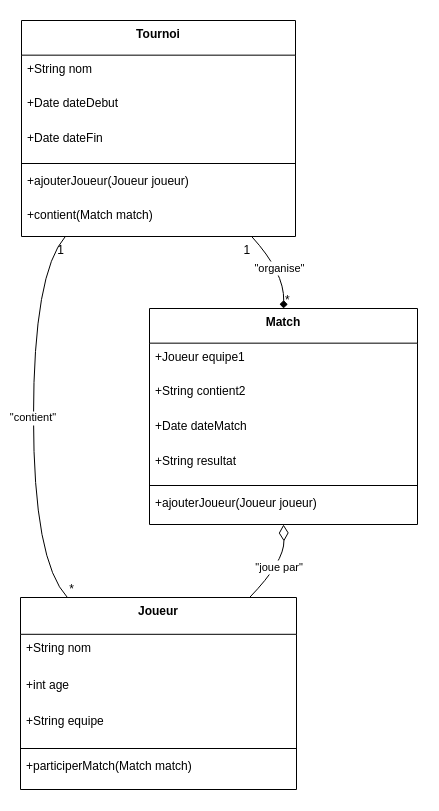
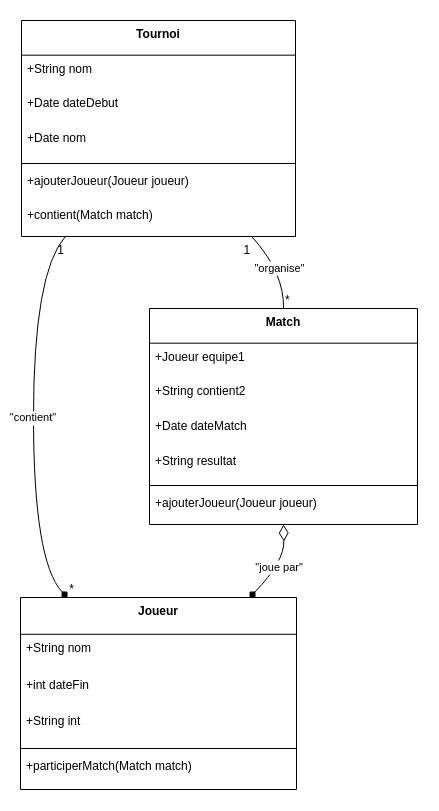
  <mxCell id="0" />
  <mxCell id="1" parent="0" />
  <mxCell id="2" value="Tournoi" style="swimlane;fontStyle=1;align=center;verticalAlign=top;childLayout=stackLayout;horizontal=1;startSize=34.667;horizontalStack=0;resizeParent=1;resizeParentMax=0;resizeLast=0;collapsible=0;marginBottom=0;" parent="1" vertex="1"><mxGeometry x="21" y="20" width="274" height="216" as="geometry" /></mxCell>
  <mxCell id="3" value="+String nom" style="text;strokeColor=none;fillColor=none;align=left;verticalAlign=top;spacingLeft=4;spacingRight=4;overflow=hidden;rotatable=0;points=[[0,0.5],[1,0.5]];portConstraint=eastwest;" parent="2" vertex="1"><mxGeometry y="35" width="274" height="35" as="geometry" /></mxCell>
  <mxCell id="4" value="+Date dateDebut" style="text;strokeColor=none;fillColor=none;align=left;verticalAlign=top;spacingLeft=4;spacingRight=4;overflow=hidden;rotatable=0;points=[[0,0.5],[1,0.5]];portConstraint=eastwest;" parent="2" vertex="1"><mxGeometry y="69" width="274" height="35" as="geometry" /></mxCell>
- <mxCell id="5" value="+Date dateFin" style="text;strokeColor=none;fillColor=none;align=left;verticalAlign=top;spacingLeft=4;spacingRight=4;overflow=hidden;rotatable=0;points=[[0,0.5],[1,0.5]];portConstraint=eastwest;" parent="2" vertex="1"><mxGeometry y="104" width="274" height="35" as="geometry" /></mxCell>
+ <mxCell id="5" value="+Date nom" style="text;strokeColor=none;fillColor=none;align=left;verticalAlign=top;spacingLeft=4;spacingRight=4;overflow=hidden;rotatable=0;points=[[0,0.5],[1,0.5]];portConstraint=eastwest;" parent="2" vertex="1"><mxGeometry y="104" width="274" height="35" as="geometry" /></mxCell>
  <mxCell id="6" style="line;strokeWidth=1;fillColor=none;align=left;verticalAlign=middle;spacingTop=-1;spacingLeft=3;spacingRight=3;rotatable=0;labelPosition=right;points=[];portConstraint=eastwest;strokeColor=inherit;" parent="2" vertex="1"><mxGeometry y="139" width="274" height="8" as="geometry" /></mxCell>
  <mxCell id="7" value="+ajouterJoueur(Joueur joueur)" style="text;strokeColor=none;fillColor=none;align=left;verticalAlign=top;spacingLeft=4;spacingRight=4;overflow=hidden;rotatable=0;points=[[0,0.5],[1,0.5]];portConstraint=eastwest;" parent="2" vertex="1"><mxGeometry y="147" width="274" height="35" as="geometry" /></mxCell>
  <mxCell id="8" value="+contient(Match match)" style="text;strokeColor=none;fillColor=none;align=left;verticalAlign=top;spacingLeft=4;spacingRight=4;overflow=hidden;rotatable=0;points=[[0,0.5],[1,0.5]];portConstraint=eastwest;" parent="2" vertex="1"><mxGeometry y="181" width="274" height="35" as="geometry" /></mxCell>
  <mxCell id="9" value="Joueur" style="swimlane;fontStyle=1;align=center;verticalAlign=top;childLayout=stackLayout;horizontal=1;startSize=36.8;horizontalStack=0;resizeParent=1;resizeParentMax=0;resizeLast=0;collapsible=0;marginBottom=0;" parent="1" vertex="1"><mxGeometry x="20" y="597" width="276" height="192" as="geometry" /></mxCell>
  <mxCell id="10" value="+String nom" style="text;strokeColor=none;fillColor=none;align=left;verticalAlign=top;spacingLeft=4;spacingRight=4;overflow=hidden;rotatable=0;points=[[0,0.5],[1,0.5]];portConstraint=eastwest;" parent="9" vertex="1"><mxGeometry y="37" width="276" height="37" as="geometry" /></mxCell>
- <mxCell id="11" value="+int age" style="text;strokeColor=none;fillColor=none;align=left;verticalAlign=top;spacingLeft=4;spacingRight=4;overflow=hidden;rotatable=0;points=[[0,0.5],[1,0.5]];portConstraint=eastwest;" parent="9" vertex="1"><mxGeometry y="74" width="276" height="37" as="geometry" /></mxCell>
- <mxCell id="12" value="+String equipe" style="text;strokeColor=none;fillColor=none;align=left;verticalAlign=top;spacingLeft=4;spacingRight=4;overflow=hidden;rotatable=0;points=[[0,0.5],[1,0.5]];portConstraint=eastwest;" parent="9" vertex="1"><mxGeometry y="110" width="276" height="37" as="geometry" /></mxCell>
+ <mxCell id="11" value="+int dateFin" style="text;strokeColor=none;fillColor=none;align=left;verticalAlign=top;spacingLeft=4;spacingRight=4;overflow=hidden;rotatable=0;points=[[0,0.5],[1,0.5]];portConstraint=eastwest;" parent="9" vertex="1"><mxGeometry y="74" width="276" height="37" as="geometry" /></mxCell>
+ <mxCell id="12" value="+String int" style="text;strokeColor=none;fillColor=none;align=left;verticalAlign=top;spacingLeft=4;spacingRight=4;overflow=hidden;rotatable=0;points=[[0,0.5],[1,0.5]];portConstraint=eastwest;" parent="9" vertex="1"><mxGeometry y="110" width="276" height="37" as="geometry" /></mxCell>
  <mxCell id="13" style="line;strokeWidth=1;fillColor=none;align=left;verticalAlign=middle;spacingTop=-1;spacingLeft=3;spacingRight=3;rotatable=0;labelPosition=right;points=[];portConstraint=eastwest;strokeColor=inherit;" parent="9" vertex="1"><mxGeometry y="147" width="276" height="8" as="geometry" /></mxCell>
  <mxCell id="14" value="+participerMatch(Match match)" style="text;strokeColor=none;fillColor=none;align=left;verticalAlign=top;spacingLeft=4;spacingRight=4;overflow=hidden;rotatable=0;points=[[0,0.5],[1,0.5]];portConstraint=eastwest;" parent="9" vertex="1"><mxGeometry y="155" width="276" height="37" as="geometry" /></mxCell>
  <mxCell id="15" value="Match" style="swimlane;fontStyle=1;align=center;verticalAlign=top;childLayout=stackLayout;horizontal=1;startSize=34.667;horizontalStack=0;resizeParent=1;resizeParentMax=0;resizeLast=0;collapsible=0;marginBottom=0;" parent="1" vertex="1"><mxGeometry x="149" y="308" width="268" height="216" as="geometry" /></mxCell>
  <mxCell id="16" value="+Joueur equipe1" style="text;strokeColor=none;fillColor=none;align=left;verticalAlign=top;spacingLeft=4;spacingRight=4;overflow=hidden;rotatable=0;points=[[0,0.5],[1,0.5]];portConstraint=eastwest;" parent="15" vertex="1"><mxGeometry y="35" width="268" height="35" as="geometry" /></mxCell>
  <mxCell id="17" value="+String contient2" style="text;strokeColor=none;fillColor=none;align=left;verticalAlign=top;spacingLeft=4;spacingRight=4;overflow=hidden;rotatable=0;points=[[0,0.5],[1,0.5]];portConstraint=eastwest;" parent="15" vertex="1"><mxGeometry y="69" width="268" height="35" as="geometry" /></mxCell>
  <mxCell id="18" value="+Date dateMatch" style="text;strokeColor=none;fillColor=none;align=left;verticalAlign=top;spacingLeft=4;spacingRight=4;overflow=hidden;rotatable=0;points=[[0,0.5],[1,0.5]];portConstraint=eastwest;" parent="15" vertex="1"><mxGeometry y="104" width="268" height="35" as="geometry" /></mxCell>
  <mxCell id="19" value="+String resultat" style="text;strokeColor=none;fillColor=none;align=left;verticalAlign=top;spacingLeft=4;spacingRight=4;overflow=hidden;rotatable=0;points=[[0,0.5],[1,0.5]];portConstraint=eastwest;" parent="15" vertex="1"><mxGeometry y="139" width="268" height="35" as="geometry" /></mxCell>
  <mxCell id="20" style="line;strokeWidth=1;fillColor=none;align=left;verticalAlign=middle;spacingTop=-1;spacingLeft=3;spacingRight=3;rotatable=0;labelPosition=right;points=[];portConstraint=eastwest;strokeColor=inherit;" parent="15" vertex="1"><mxGeometry y="173" width="268" height="8" as="geometry" /></mxCell>
  <mxCell id="21" value="+ajouterJoueur(Joueur joueur)" style="text;strokeColor=none;fillColor=none;align=left;verticalAlign=top;spacingLeft=4;spacingRight=4;overflow=hidden;rotatable=0;points=[[0,0.5],[1,0.5]];portConstraint=eastwest;" parent="15" vertex="1"><mxGeometry y="181" width="268" height="35" as="geometry" /></mxCell>
- <mxCell id="22" value="&quot;contient&quot;" style="curved=1;startArrow=none;endArrow=none;exitX=0.16;exitY=1;entryX=0.17;entryY=0;" parent="1" source="2" target="9" edge="1"><mxGeometry relative="1" as="geometry"><Array as="points"><mxPoint x="33" y="272" /><mxPoint x="33" y="561" /></Array></mxGeometry></mxCell>
+ <mxCell id="22" value="&quot;contient&quot;" style="curved=1;startArrow=none;endArrow=diamond;exitX=0.16;exitY=1;entryX=0.17;entryY=0;" parent="1" source="2" target="9" edge="1"><mxGeometry relative="1" as="geometry"><Array as="points"><mxPoint x="33" y="272" /><mxPoint x="33" y="561" /></Array></mxGeometry></mxCell>
  <mxCell id="23" value="1" style="edgeLabel;resizable=0;labelBackgroundColor=none;fontSize=12;align=right;verticalAlign=top;" parent="22" vertex="1"><mxGeometry x="-1" relative="1" as="geometry" /></mxCell>
  <mxCell id="24" value="*" style="edgeLabel;resizable=0;labelBackgroundColor=none;fontSize=12;align=left;verticalAlign=bottom;" parent="22" vertex="1"><mxGeometry x="1" relative="1" as="geometry" /></mxCell>
- <mxCell id="25" value="&quot;organise&quot;" style="curved=1;startArrow=none;endArrow=diamond;exitX=0.84;exitY=1;entryX=0.5;entryY=0;" parent="1" source="2" target="15" edge="1"><mxGeometry relative="1" as="geometry"><Array as="points"><mxPoint x="284" y="272" /></Array></mxGeometry></mxCell>
+ <mxCell id="25" value="&quot;organise&quot;" style="curved=1;startArrow=none;endArrow=none;exitX=0.84;exitY=1;entryX=0.5;entryY=0;" parent="1" source="2" target="15" edge="1"><mxGeometry relative="1" as="geometry"><Array as="points"><mxPoint x="284" y="272" /></Array></mxGeometry></mxCell>
  <mxCell id="26" value="1" style="edgeLabel;resizable=0;labelBackgroundColor=none;fontSize=12;align=right;verticalAlign=top;" parent="25" vertex="1"><mxGeometry x="-1" relative="1" as="geometry" /></mxCell>
  <mxCell id="27" value="*" style="edgeLabel;resizable=0;labelBackgroundColor=none;fontSize=12;align=left;verticalAlign=bottom;" parent="25" vertex="1"><mxGeometry x="1" relative="1" as="geometry" /></mxCell>
- <mxCell id="28" value="&quot;joue par&quot;" style="curved=1;startArrow=diamondThin;startSize=14;startFill=0;endArrow=none;exitX=0.5;exitY=1;entryX=0.83;entryY=0;" parent="1" source="15" target="9" edge="1"><mxGeometry relative="1" as="geometry"><Array as="points"><mxPoint x="284" y="561" /></Array></mxGeometry></mxCell>
+ <mxCell id="28" value="&quot;joue par&quot;" style="curved=1;startArrow=diamondThin;startSize=14;startFill=0;endArrow=diamond;exitX=0.5;exitY=1;entryX=0.83;entryY=0;" parent="1" source="15" target="9" edge="1"><mxGeometry relative="1" as="geometry"><Array as="points"><mxPoint x="284" y="561" /></Array></mxGeometry></mxCell>
